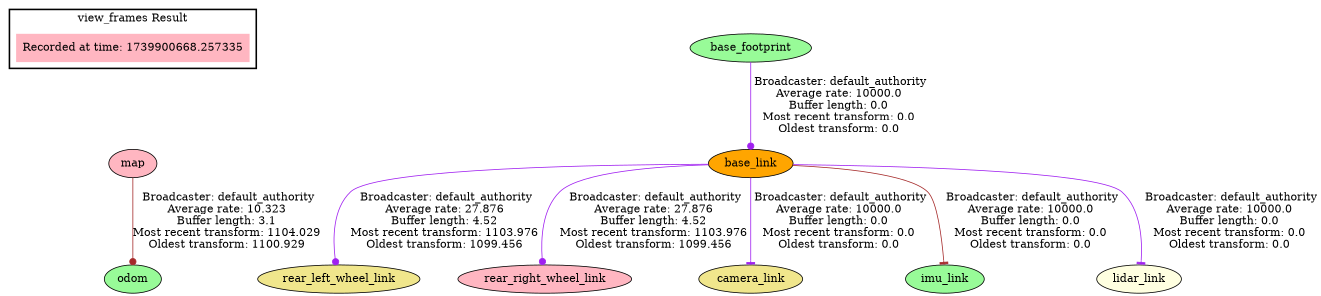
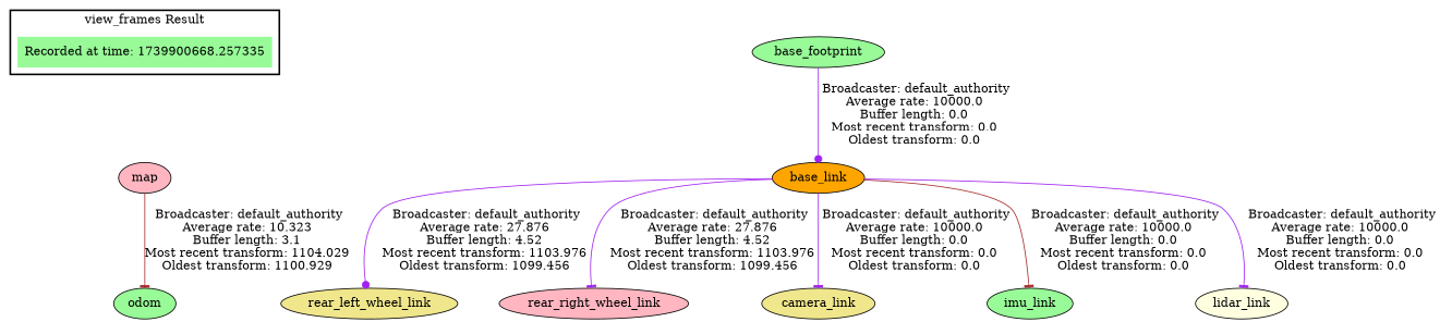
  digraph {
    node [fillcolor=palegreen style=filled]
    edge [arrowhead=dot color=purple]
-   "Recorded at time: 1739900668.257335" [fillcolor=lightpink shape=plaintext]
+   "Recorded at time: 1739900668.257335" [shape=plaintext]
    map [fillcolor=lightpink]
    base_link [fillcolor=orange]
    rear_left_wheel_link [fillcolor=khaki]
    rear_right_wheel_link [fillcolor=lightpink]
    camera_link [fillcolor=khaki]
    imu_link
    lidar_link [fillcolor=lightyellow]
    base_footprint
    odom
    subgraph cluster_1 {
      color=black
      label="view_frames Result"
      style=bold
      "Recorded at time: 1739900668.257335"
    }
    "Recorded at time: 1739900668.257335" -> map [style=invis arrowhead="" color=""]
-   map -> odom [color=brown label=" Broadcaster: default_authority\nAverage rate: 10.323\nBuffer length: 3.1\nMost recent transform: 1104.029\nOldest transform: 1100.929\n"]
+   map -> odom [arrowhead=tee color=brown label=" Broadcaster: default_authority\nAverage rate: 10.323\nBuffer length: 3.1\nMost recent transform: 1104.029\nOldest transform: 1100.929\n"]
    base_link -> rear_left_wheel_link [label=" Broadcaster: default_authority\nAverage rate: 27.876\nBuffer length: 4.52\nMost recent transform: 1103.976\nOldest transform: 1099.456\n"]
-   base_link -> rear_right_wheel_link [label=" Broadcaster: default_authority\nAverage rate: 27.876\nBuffer length: 4.52\nMost recent transform: 1103.976\nOldest transform: 1099.456\n"]
+   base_link -> rear_right_wheel_link [arrowhead=tee label=" Broadcaster: default_authority\nAverage rate: 27.876\nBuffer length: 4.52\nMost recent transform: 1103.976\nOldest transform: 1099.456\n"]
    base_link -> camera_link [arrowhead=tee label=" Broadcaster: default_authority\nAverage rate: 10000.0\nBuffer length: 0.0\nMost recent transform: 0.0\nOldest transform: 0.0\n"]
    base_link -> imu_link [arrowhead=tee color=brown label=" Broadcaster: default_authority\nAverage rate: 10000.0\nBuffer length: 0.0\nMost recent transform: 0.0\nOldest transform: 0.0\n"]
    base_link -> lidar_link [arrowhead=tee label=" Broadcaster: default_authority\nAverage rate: 10000.0\nBuffer length: 0.0\nMost recent transform: 0.0\nOldest transform: 0.0\n"]
    base_footprint -> base_link [label=" Broadcaster: default_authority\nAverage rate: 10000.0\nBuffer length: 0.0\nMost recent transform: 0.0\nOldest transform: 0.0\n"]
  }
